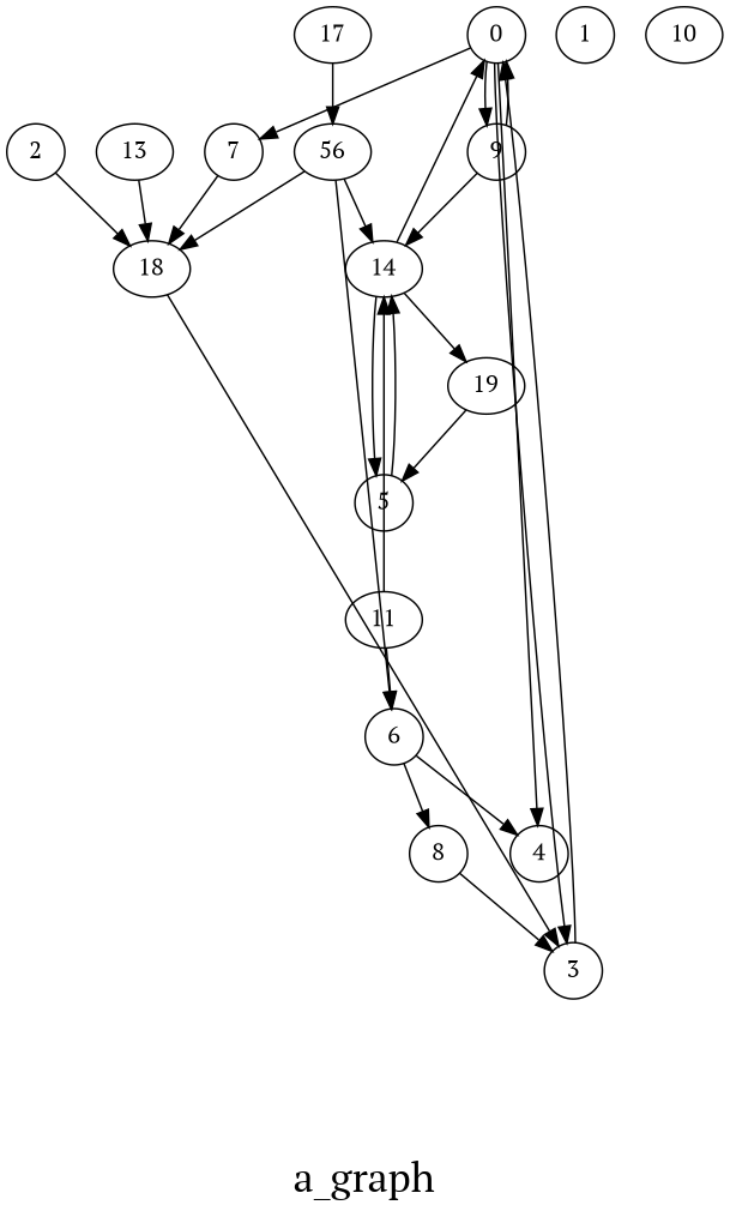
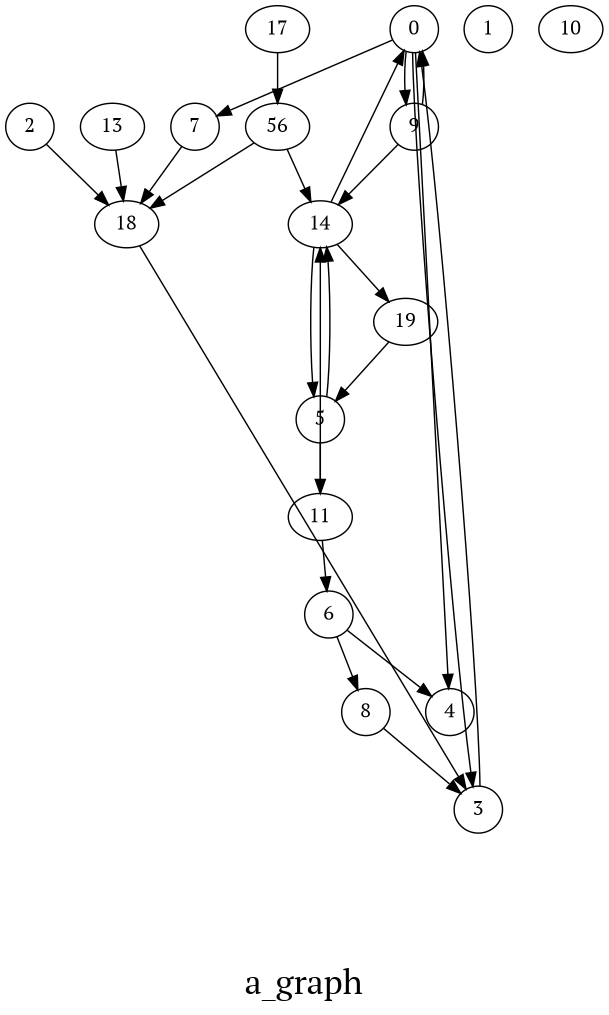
  digraph {
    fontname="PT Serif"
    fontsize=24
    label="\na_graph\n"
    splines=false
    node [fontname="PT Serif" shape=ellipse]
    edge [fontname="PT Serif"]
    0 [height=0.3 width=0.3]
    3 [height=0.3 width=0.3]
    4 [height=0.3 width=0.3]
    7 [height=0.3 width=0.3]
    9 [height=0.3 width=0.3]
    18 [height=0.3 width=0.3]
    14 [height=0.3 width=0.3]
    1 [height=0.3 width=0.3]
    2 [height=0.3 width=0.3]
    5 [height=0.3 width=0.3]
    11 [height=0.3 width=0.3]
    6 [height=0.3 width=0.3]
    19 [height=0.3 width=0.3]
    8 [height=0.3 width=0.3]
    10 [height=0.3 width=0.3]
    13 [height=0.3 width=0.3]
    n17 [height=0.3 label=56 width=0.3]
    17 [height=0.3 width=0.3]
    0 -> 3
    0 -> 4
    0 -> 7
    0 -> 9
    3 -> 0
    7 -> 18
    9 -> 0
    9 -> 14
    18 -> 3
    14 -> 0
    14 -> 5
    14 -> 19
    2 -> 18
    5 -> 14
+   5 -> 11
    11 -> 14
    11 -> 6
    6 -> 4
    6 -> 8
    19 -> 5
    8 -> 3
    13 -> 18
    n17 -> 18
    n17 -> 14
-   n17 -> 6
    17 -> n17
  }
